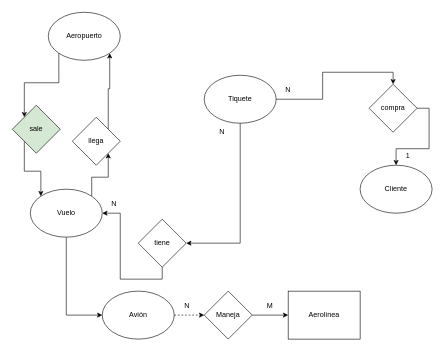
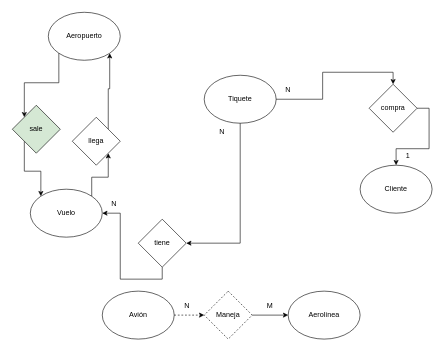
  <mxCell id="0" />
  <mxCell id="1" parent="0" />
  <mxCell id="2" style="edgeStyle=orthogonalEdgeStyle;rounded=0;orthogonalLoop=1;jettySize=auto;html=1;exitX=0;exitY=1;exitDx=0;exitDy=0;entryX=0;entryY=0;entryDx=0;entryDy=0;" edge="1" parent="1" source="19" target="7"><mxGeometry relative="1" as="geometry" /></mxCell>
  <mxCell id="3" value="Aeropuerto" style="ellipse;whiteSpace=wrap;html=1;" vertex="1" parent="1"><mxGeometry x="80" y="20" width="120" height="80" as="geometry" /></mxCell>
- <mxCell id="4" value="Aerolínea" style="whiteSpace=wrap;html=1;rounded=0;" vertex="1" parent="1"><mxGeometry x="480" y="485" width="120" height="80" as="geometry" /></mxCell>
+ <mxCell id="4" value="Aerolínea" style="ellipse;whiteSpace=wrap;html=1;" vertex="1" parent="1"><mxGeometry x="480" y="485" width="120" height="80" as="geometry" /></mxCell>
  <mxCell id="5" style="edgeStyle=orthogonalEdgeStyle;rounded=0;orthogonalLoop=1;jettySize=auto;html=1;exitX=1;exitY=0;exitDx=0;exitDy=0;entryX=1;entryY=1;entryDx=0;entryDy=0;" edge="1" parent="1" source="21" target="3"><mxGeometry relative="1" as="geometry" /></mxCell>
- <mxCell id="6" style="edgeStyle=orthogonalEdgeStyle;rounded=0;orthogonalLoop=1;jettySize=auto;html=1;exitX=0.5;exitY=1;exitDx=0;exitDy=0;entryX=0;entryY=0.5;entryDx=0;entryDy=0;" edge="1" parent="1" source="7" target="10"><mxGeometry relative="1" as="geometry" /></mxCell>
  <mxCell id="7" value="Vuelo" style="ellipse;whiteSpace=wrap;html=1;" vertex="1" parent="1"><mxGeometry x="50" y="315" width="120" height="80" as="geometry" /></mxCell>
  <mxCell id="8" value="Cliente" style="ellipse;whiteSpace=wrap;html=1;" vertex="1" parent="1"><mxGeometry x="600" y="275" width="120" height="80" as="geometry" /></mxCell>
  <mxCell id="9" style="edgeStyle=orthogonalEdgeStyle;rounded=0;orthogonalLoop=1;jettySize=auto;html=1;exitX=1;exitY=0.5;exitDx=0;exitDy=0;" edge="1" parent="1" source="15" target="4"><mxGeometry relative="1" as="geometry" /></mxCell>
  <mxCell id="10" value="Avión" style="ellipse;whiteSpace=wrap;html=1;" vertex="1" parent="1"><mxGeometry x="170" y="485" width="120" height="80" as="geometry" /></mxCell>
  <mxCell id="11" style="edgeStyle=orthogonalEdgeStyle;rounded=0;orthogonalLoop=1;jettySize=auto;html=1;exitX=0.5;exitY=1;exitDx=0;exitDy=0;entryX=1;entryY=0.5;entryDx=0;entryDy=0;" edge="1" parent="1" source="25" target="7"><mxGeometry relative="1" as="geometry" /></mxCell>
  <mxCell id="12" style="edgeStyle=orthogonalEdgeStyle;rounded=0;orthogonalLoop=1;jettySize=auto;html=1;exitX=1;exitY=0.5;exitDx=0;exitDy=0;entryX=0.5;entryY=0;entryDx=0;entryDy=0;" edge="1" parent="1" source="23" target="8"><mxGeometry relative="1" as="geometry" /></mxCell>
  <mxCell id="13" value="Tiquete" style="ellipse;whiteSpace=wrap;html=1;" vertex="1" parent="1"><mxGeometry x="340" y="125" width="120" height="80" as="geometry" /></mxCell>
  <mxCell id="14" value="" style="edgeStyle=orthogonalEdgeStyle;rounded=0;orthogonalLoop=1;jettySize=auto;html=1;exitX=1;exitY=0.5;exitDx=0;exitDy=0;dashed=1;" edge="1" parent="1" source="10" target="15"><mxGeometry relative="1" as="geometry"><mxPoint x="290" y="525" as="sourcePoint" /><mxPoint x="480" y="525" as="targetPoint" /></mxGeometry></mxCell>
- <mxCell id="15" value="Maneja" style="rhombus;whiteSpace=wrap;html=1;" vertex="1" parent="1"><mxGeometry x="340" y="485" width="80" height="80" as="geometry" /></mxCell>
+ <mxCell id="15" value="Maneja" style="rhombus;whiteSpace=wrap;html=1;dashed=1;" vertex="1" parent="1"><mxGeometry x="340" y="485" width="80" height="80" as="geometry" /></mxCell>
  <mxCell id="16" value="&amp;nbsp;N" style="text;html=1;strokeColor=none;fillColor=none;align=center;verticalAlign=middle;whiteSpace=wrap;rounded=0;" vertex="1" parent="1"><mxGeometry x="280" y="495" width="60" height="30" as="geometry" /></mxCell>
  <mxCell id="17" value="M" style="text;html=1;strokeColor=none;fillColor=none;align=center;verticalAlign=middle;whiteSpace=wrap;rounded=0;" vertex="1" parent="1"><mxGeometry x="420" y="495" width="60" height="30" as="geometry" /></mxCell>
  <mxCell id="18" value="" style="edgeStyle=orthogonalEdgeStyle;rounded=0;orthogonalLoop=1;jettySize=auto;html=1;exitX=0;exitY=1;exitDx=0;exitDy=0;entryX=0;entryY=0;entryDx=0;entryDy=0;" edge="1" parent="1" source="3" target="19"><mxGeometry relative="1" as="geometry"><mxPoint x="68" y="103" as="sourcePoint" /><mxPoint x="68" y="327" as="targetPoint" /></mxGeometry></mxCell>
  <mxCell id="19" value="sale" style="rhombus;whiteSpace=wrap;html=1;fillColor=#d5e8d4;" vertex="1" parent="1"><mxGeometry x="20" y="175" width="80" height="80" as="geometry" /></mxCell>
  <mxCell id="20" value="" style="edgeStyle=orthogonalEdgeStyle;rounded=0;orthogonalLoop=1;jettySize=auto;html=1;exitX=1;exitY=0;exitDx=0;exitDy=0;entryX=1;entryY=1;entryDx=0;entryDy=0;" edge="1" parent="1" source="7" target="21"><mxGeometry relative="1" as="geometry"><mxPoint x="152" y="327" as="sourcePoint" /><mxPoint x="152" y="103" as="targetPoint" /></mxGeometry></mxCell>
  <mxCell id="21" value="llega" style="rhombus;whiteSpace=wrap;html=1;" vertex="1" parent="1"><mxGeometry x="120" y="195" width="80" height="80" as="geometry" /></mxCell>
  <mxCell id="22" value="" style="edgeStyle=orthogonalEdgeStyle;rounded=0;orthogonalLoop=1;jettySize=auto;html=1;exitX=1;exitY=0.5;exitDx=0;exitDy=0;entryX=0.5;entryY=0;entryDx=0;entryDy=0;" edge="1" parent="1" source="13" target="23"><mxGeometry relative="1" as="geometry"><mxPoint x="460" y="165" as="sourcePoint" /><mxPoint x="660" y="275" as="targetPoint" /></mxGeometry></mxCell>
  <mxCell id="23" value="compra" style="rhombus;whiteSpace=wrap;html=1;" vertex="1" parent="1"><mxGeometry x="615" y="140" width="80" height="80" as="geometry" /></mxCell>
  <mxCell id="24" value="" style="edgeStyle=orthogonalEdgeStyle;rounded=0;orthogonalLoop=1;jettySize=auto;html=1;exitX=0.5;exitY=1;exitDx=0;exitDy=0;entryX=1;entryY=0.5;entryDx=0;entryDy=0;" edge="1" parent="1" source="13" target="25"><mxGeometry relative="1" as="geometry"><mxPoint x="400" y="205" as="sourcePoint" /><mxPoint x="170" y="355" as="targetPoint" /></mxGeometry></mxCell>
  <mxCell id="25" value="tiene" style="rhombus;whiteSpace=wrap;html=1;" vertex="1" parent="1"><mxGeometry x="230" y="365" width="80" height="80" as="geometry" /></mxCell>
  <mxCell id="26" value="N" style="text;html=1;strokeColor=none;fillColor=none;align=center;verticalAlign=middle;whiteSpace=wrap;rounded=0;" vertex="1" parent="1"><mxGeometry x="340" y="205" width="60" height="30" as="geometry" /></mxCell>
  <mxCell id="27" value="N" style="text;html=1;strokeColor=none;fillColor=none;align=center;verticalAlign=middle;whiteSpace=wrap;rounded=0;" vertex="1" parent="1"><mxGeometry x="160" y="325" width="60" height="30" as="geometry" /></mxCell>
  <mxCell id="28" value="N" style="text;html=1;strokeColor=none;fillColor=none;align=center;verticalAlign=middle;whiteSpace=wrap;rounded=0;" vertex="1" parent="1"><mxGeometry x="450" y="135" width="60" height="30" as="geometry" /></mxCell>
  <mxCell id="29" value="1" style="text;html=1;strokeColor=none;fillColor=none;align=center;verticalAlign=middle;whiteSpace=wrap;rounded=0;" vertex="1" parent="1"><mxGeometry x="650" y="245" width="60" height="30" as="geometry" /></mxCell>
